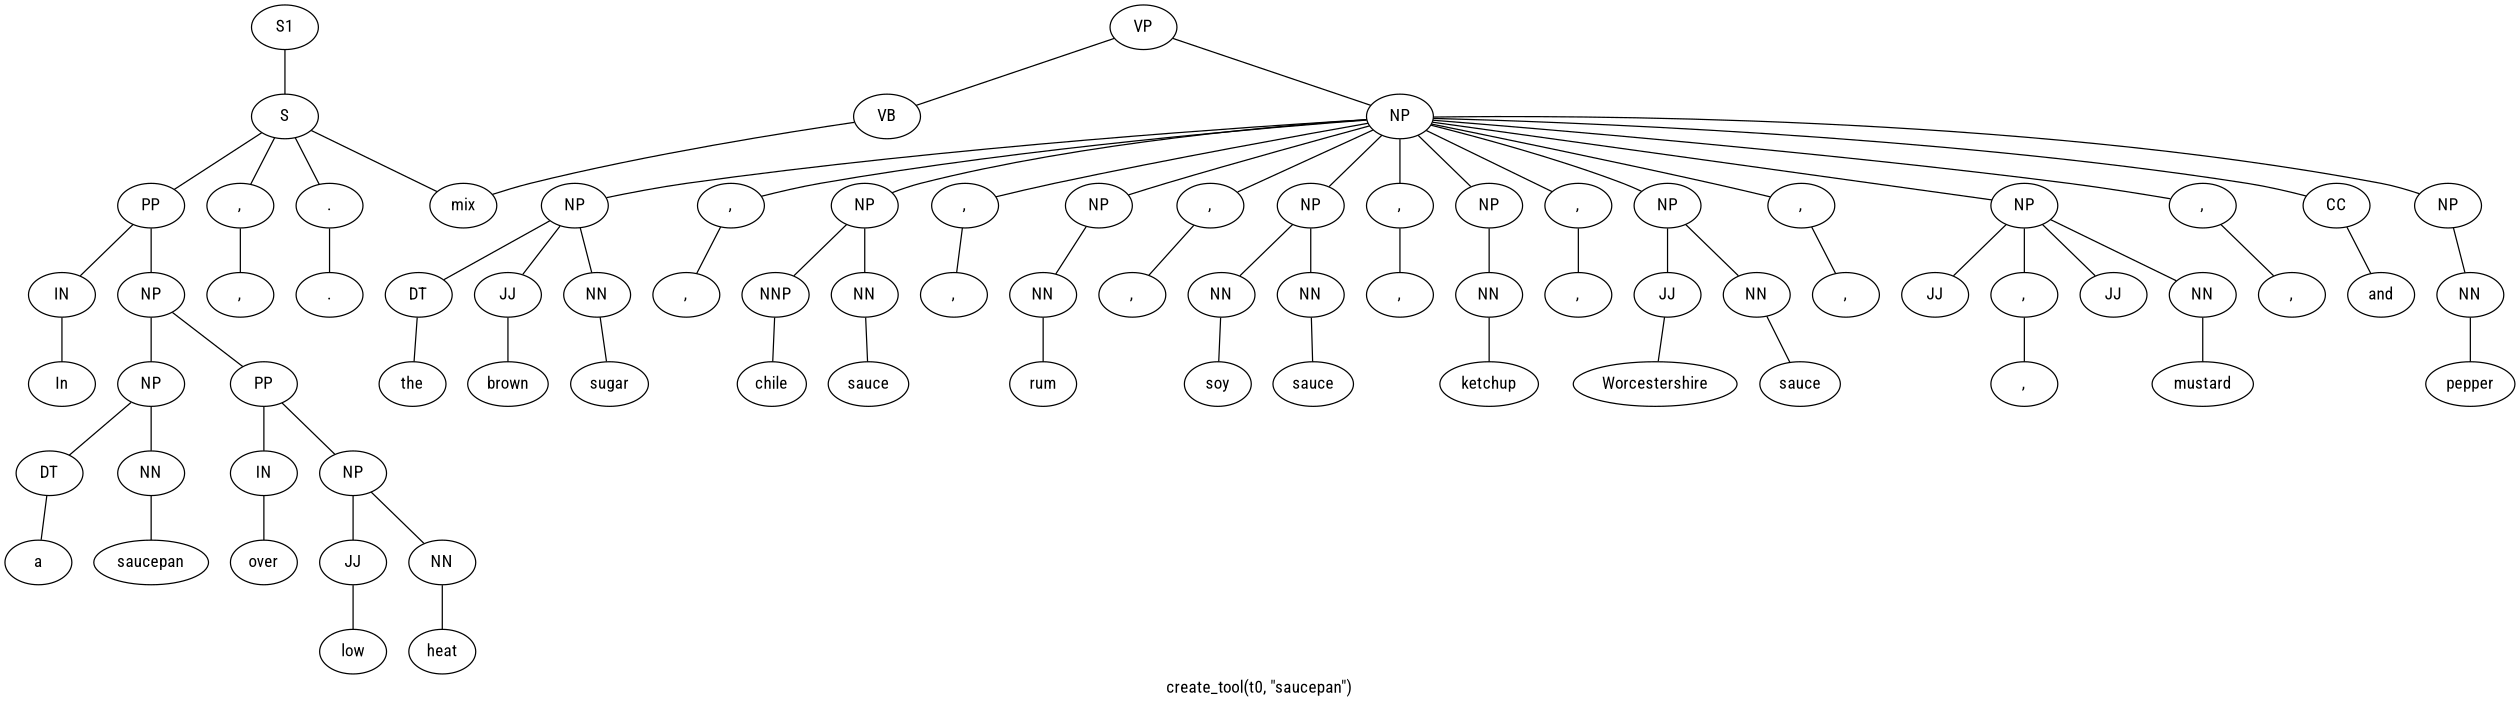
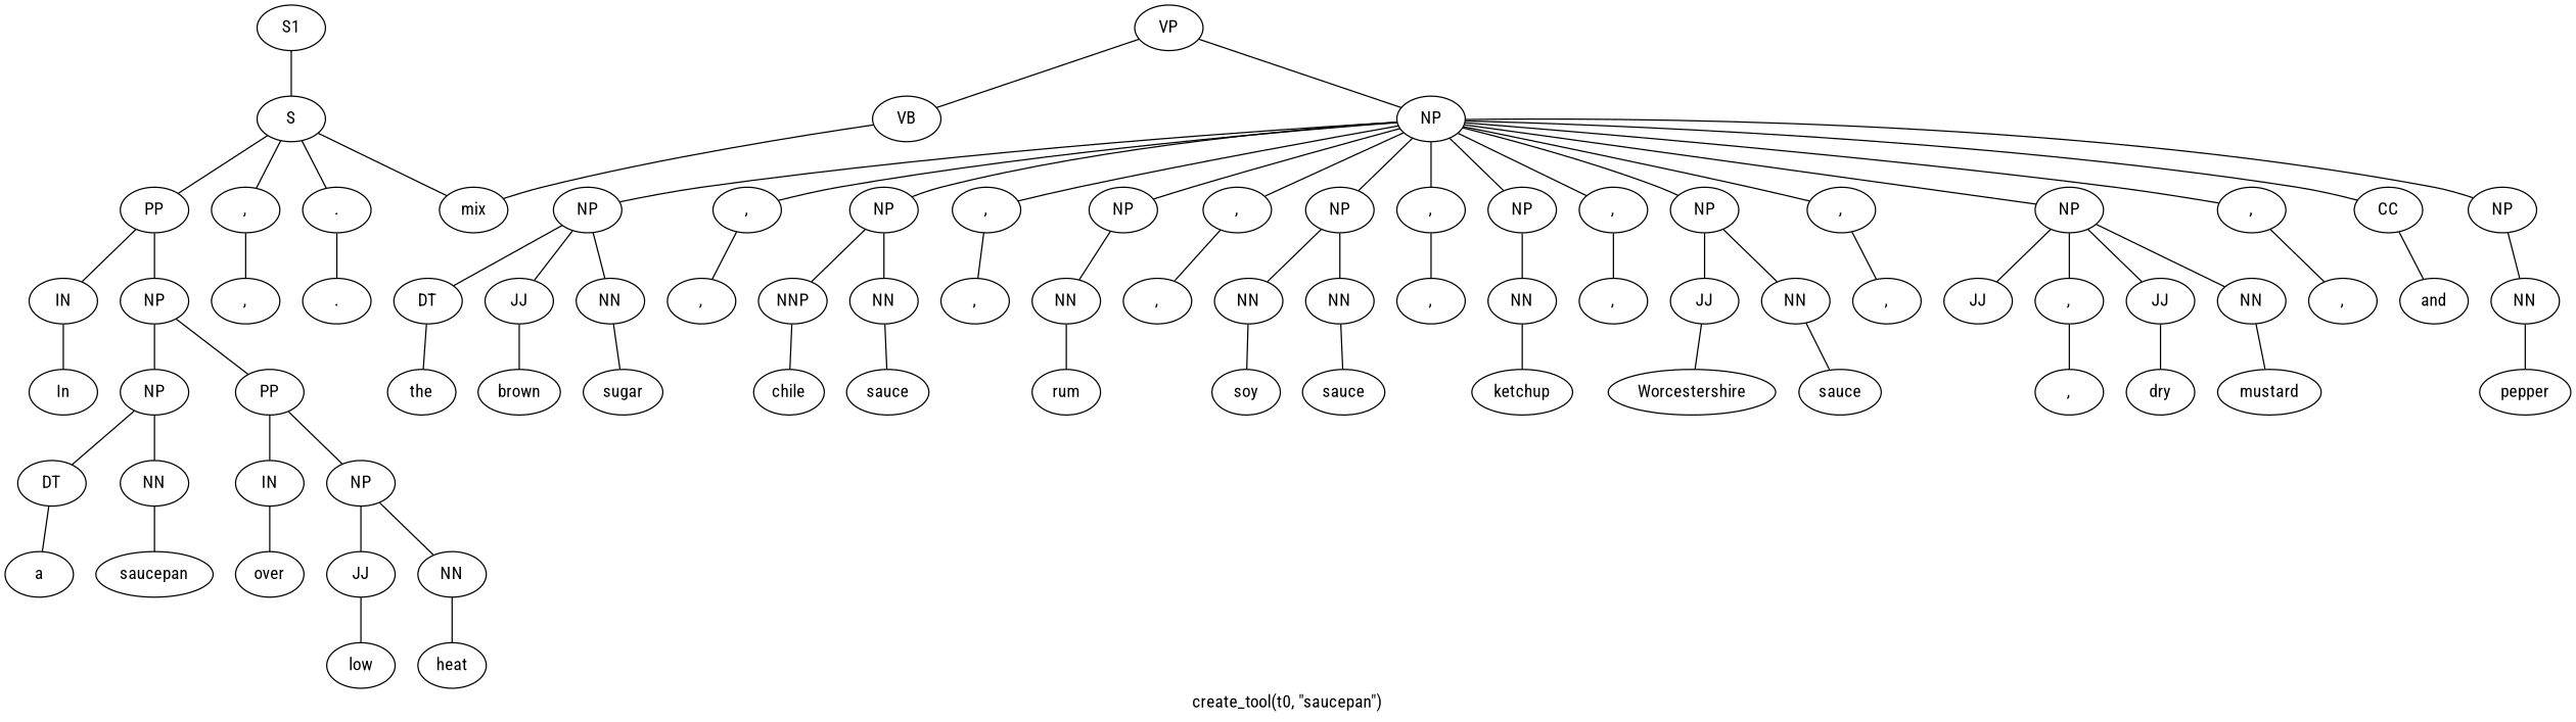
  graph {
    fontname="Roboto Condensed"
    label="create_tool(t0, \"saucepan\")"
    node [fontname="Roboto Condensed"]
    edge [fontname="Roboto Condensed"]
    n1 [label=S1]
    n2 [label=S]
    n3 [label=PP]
    n4 [label=","]
    n5 [label="."]
    n6 [label=mix]
    n7 [label=IN]
    n8 [label=NP]
    n9 [label=","]
    n10 [label=VP]
    n11 [label=VB]
    n12 [label=NP]
    n13 [label="."]
    n14 [label=In]
    n15 [label=NP]
    n16 [label=PP]
    n17 [label=DT]
    n18 [label=NN]
    n19 [label=IN]
    n20 [label=NP]
    n21 [label=a]
    n22 [label=saucepan]
    n23 [label=over]
    n24 [label=JJ]
    n25 [label=NN]
    n26 [label=low]
    n27 [label=heat]
    n28 [label=NP]
    n29 [label=","]
    n30 [label=NP]
    n31 [label=","]
    n32 [label=NP]
    n33 [label=","]
    n34 [label=NP]
    n35 [label=","]
    n36 [label=NP]
    n37 [label=","]
    n38 [label=NP]
    n39 [label=","]
    n40 [label=NP]
    n41 [label=","]
    n42 [label=CC]
    n43 [label=NP]
    n44 [label=DT]
    n45 [label=JJ]
    n46 [label=NN]
    n47 [label=","]
    n48 [label=NNP]
    n49 [label=NN]
    n50 [label=","]
    n51 [label=NN]
    n52 [label=","]
    n53 [label=NN]
    n54 [label=NN]
    n55 [label=","]
    n56 [label=NN]
    n57 [label=","]
    n58 [label=JJ]
    n59 [label=NN]
    n60 [label=","]
    n61 [label=JJ]
    n62 [label=","]
    n63 [label=JJ]
    n64 [label=NN]
    n65 [label=","]
    n66 [label=and]
    n67 [label=NN]
    n68 [label=the]
    n69 [label=brown]
    n70 [label=sugar]
    n71 [label=chile]
    n72 [label=sauce]
    n73 [label=rum]
    n74 [label=soy]
    n75 [label=sauce]
    n76 [label=ketchup]
    n77 [label=Worcestershire]
    n78 [label=sauce]
    n79 [label=","]
+   n80 [label=dry]
    n81 [label=mustard]
    n82 [label=pepper]
    n1 -- n2
    n2 -- n3
    n2 -- n4
    n2 -- n5
    n2 -- n6
    n3 -- n7
    n3 -- n8
    n4 -- n9
    n5 -- n13
    n7 -- n14
    n8 -- n15
    n8 -- n16
    n10 -- n11
    n10 -- n12
    n11 -- n6
    n12 -- n28
    n12 -- n29
    n12 -- n30
    n12 -- n31
    n12 -- n32
    n12 -- n33
    n12 -- n34
    n12 -- n35
    n12 -- n36
    n12 -- n37
    n12 -- n38
    n12 -- n39
    n12 -- n40
    n12 -- n41
    n12 -- n42
    n12 -- n43
    n15 -- n17
    n15 -- n18
    n16 -- n19
    n16 -- n20
    n17 -- n21
    n18 -- n22
    n19 -- n23
    n20 -- n24
    n20 -- n25
    n24 -- n26
    n25 -- n27
    n28 -- n44
    n28 -- n45
    n28 -- n46
    n29 -- n47
    n30 -- n48
    n30 -- n49
    n31 -- n50
    n32 -- n51
    n33 -- n52
    n34 -- n53
    n34 -- n54
    n35 -- n55
    n36 -- n56
    n37 -- n57
    n38 -- n58
    n38 -- n59
    n39 -- n60
    n40 -- n61
    n40 -- n62
    n40 -- n63
    n40 -- n64
    n41 -- n65
    n42 -- n66
    n43 -- n67
    n44 -- n68
    n45 -- n69
    n46 -- n70
    n48 -- n71
    n49 -- n72
    n51 -- n73
    n53 -- n74
    n54 -- n75
    n56 -- n76
    n58 -- n77
    n59 -- n78
    n62 -- n79
+   n63 -- n80
    n64 -- n81
    n67 -- n82
  }
